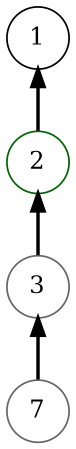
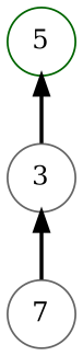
  digraph {
    rankdir=BT
    node [color=gray40 shape=circle]
    edge [arrowhead=normal style=bold]
    n1 [label=7]
    3
-   2 [color=darkgreen]
-   1 [color=black]
+   2 [color=darkgreen label=5]
    n1 -> 3
    3 -> 2
-   2 -> 1
  }
